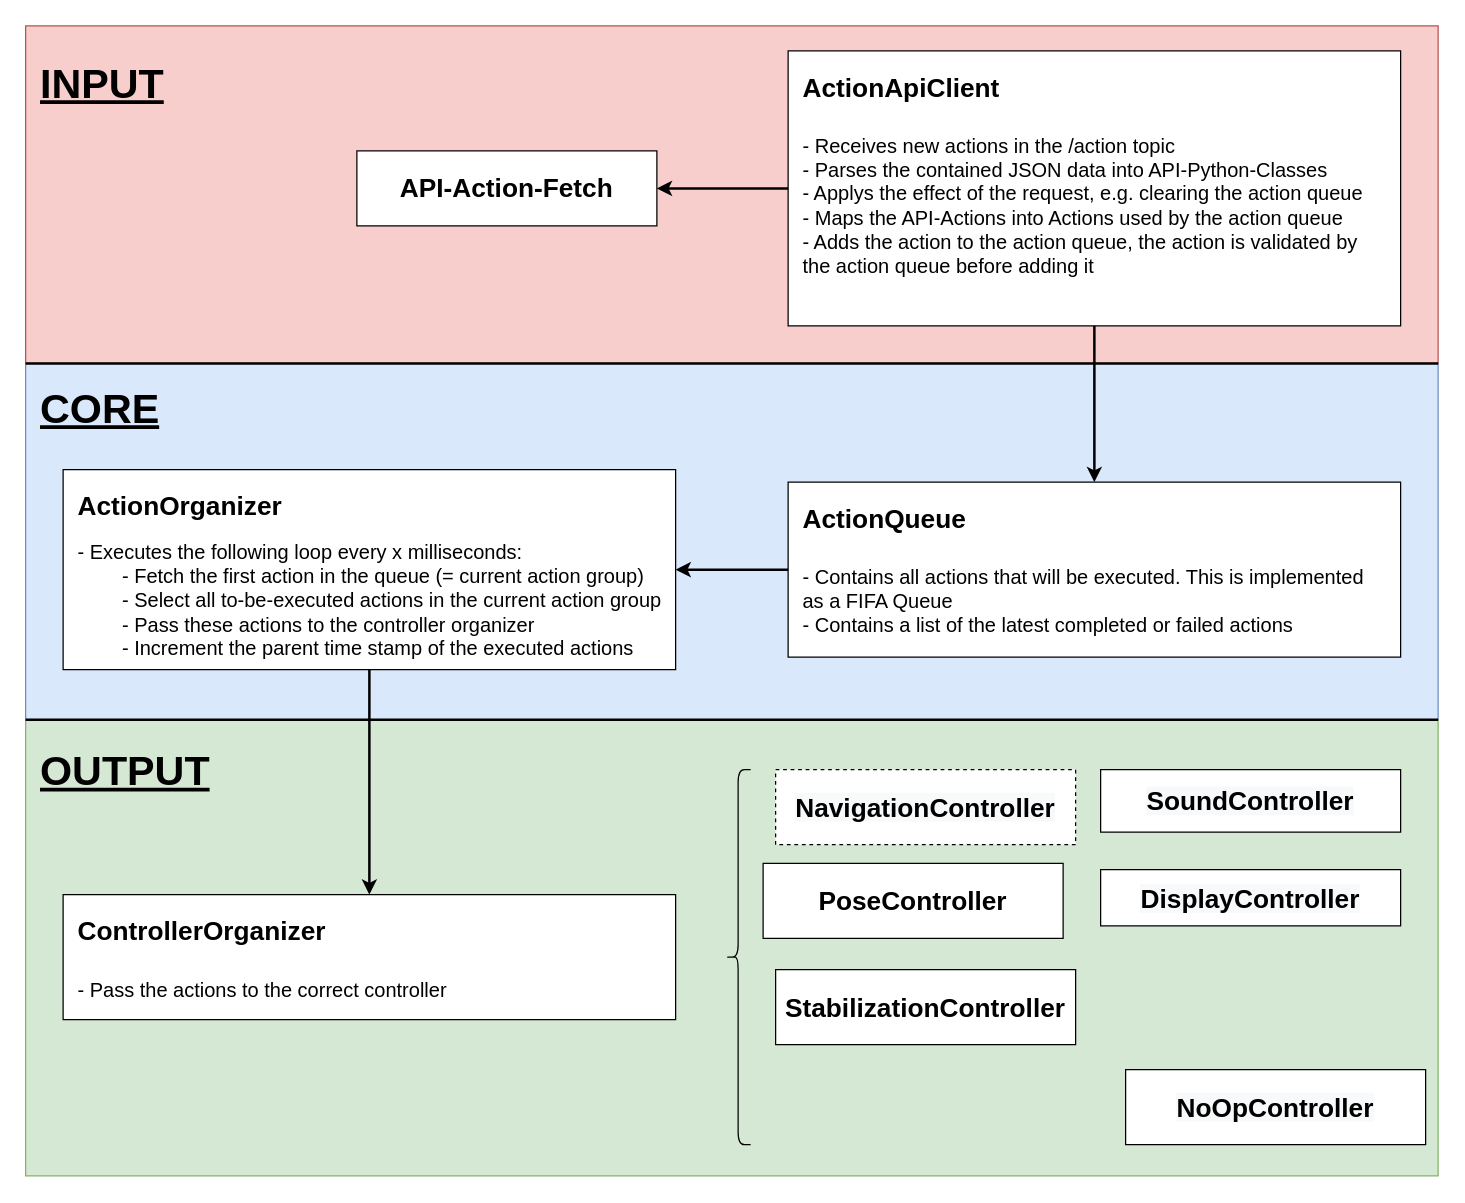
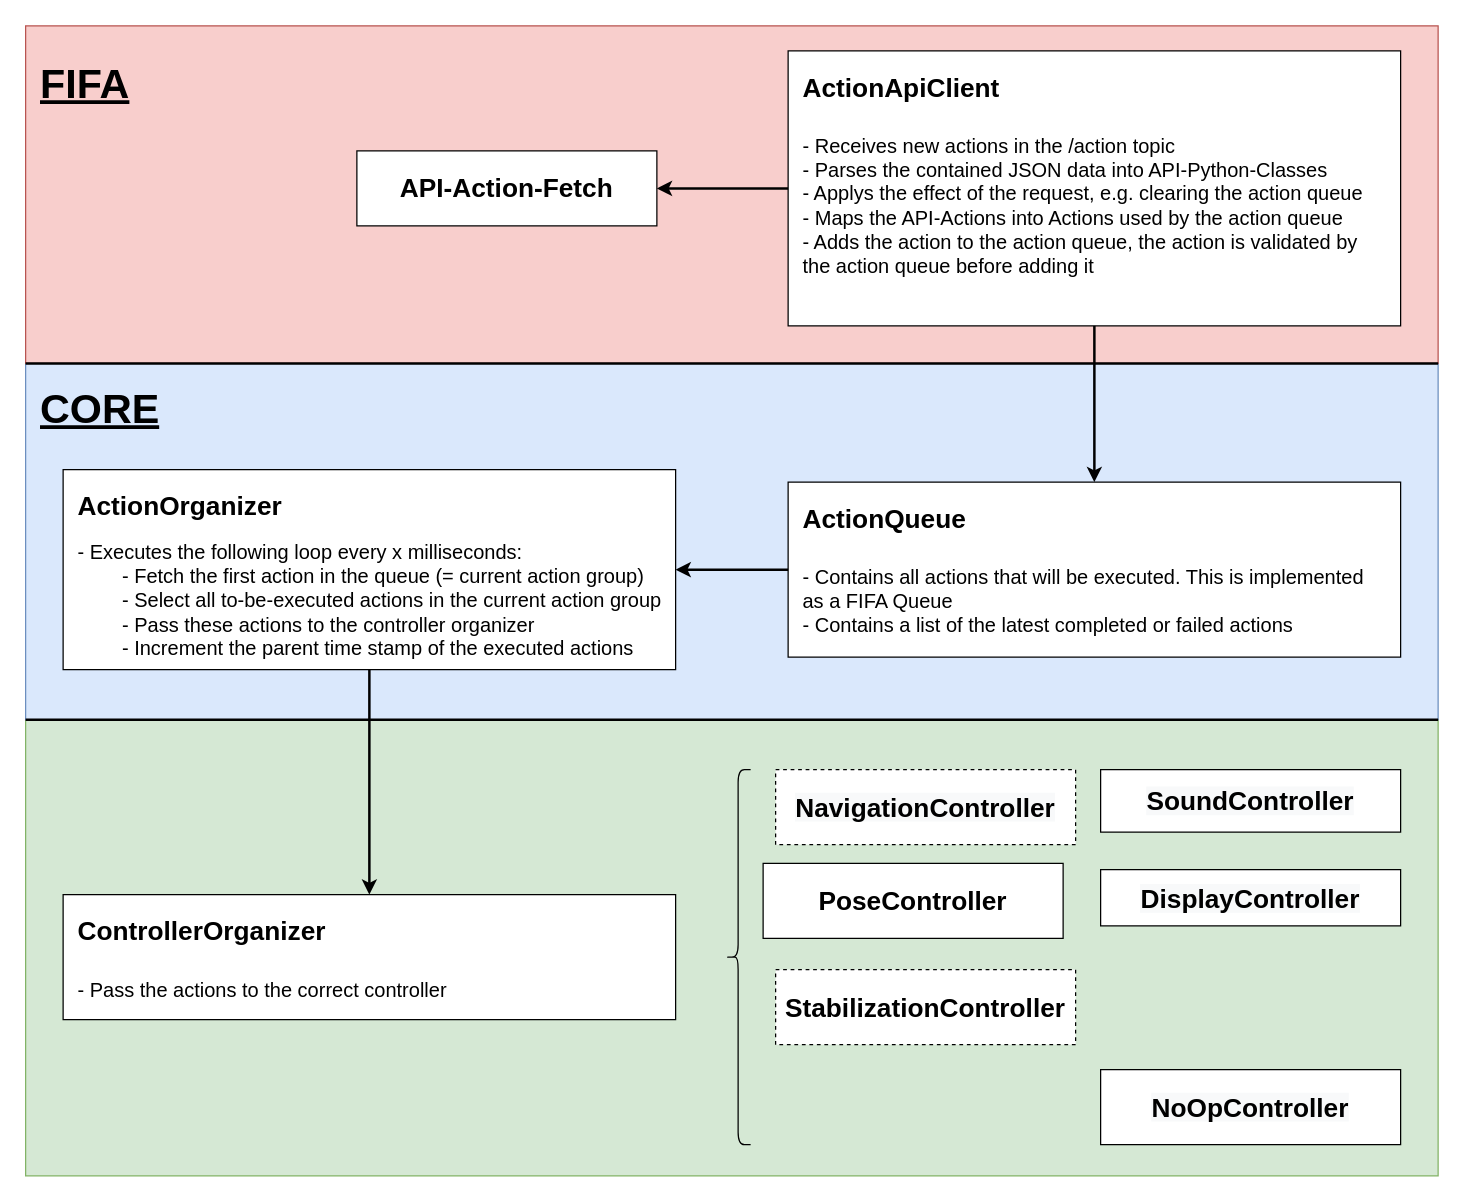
  <mxCell id="0" />
  <mxCell id="1" parent="0" />
  <mxCell id="2" value="" style="rounded=0;whiteSpace=wrap;html=1;fontSize=26;fillColor=#d5e8d4;strokeColor=#82b366;" parent="1" vertex="1"><mxGeometry x="20" y="575" width="1130" height="365" as="geometry" /></mxCell>
  <mxCell id="3" value="" style="rounded=0;whiteSpace=wrap;html=1;fontSize=26;fillColor=#dae8fc;strokeColor=#6c8ebf;" parent="1" vertex="1"><mxGeometry x="20" y="290" width="1130" height="285" as="geometry" /></mxCell>
  <mxCell id="4" value="" style="rounded=0;whiteSpace=wrap;html=1;fontSize=26;fillColor=#f8cecc;strokeColor=#b85450;" parent="1" vertex="1"><mxGeometry x="20" y="20" width="1130" height="270" as="geometry" /></mxCell>
  <mxCell id="5" value="" style="rounded=0;whiteSpace=wrap;html=1;" parent="1" vertex="1"><mxGeometry x="630" y="40" width="490" height="220" as="geometry" /></mxCell>
  <mxCell id="6" value="ActionApiClient" style="text;html=1;strokeColor=none;fillColor=none;align=left;verticalAlign=top;whiteSpace=wrap;rounded=0;fontSize=21;fontStyle=1" parent="1" vertex="1"><mxGeometry x="640" y="50" width="240" height="70" as="geometry" /></mxCell>
  <mxCell id="7" value="&lt;span style=&quot;font-size: 16px&quot;&gt;- Receives new actions in the /action topic&lt;/span&gt;&lt;br style=&quot;font-size: 16px&quot;&gt;&lt;span style=&quot;font-size: 16px&quot;&gt;- Parses the contained JSON data into API-Python-Classes&lt;/span&gt;&lt;br style=&quot;font-size: 16px&quot;&gt;&lt;span style=&quot;font-size: 16px&quot;&gt;- Applys the effect of the request, e.g. clearing the action queue&lt;/span&gt;&lt;br style=&quot;font-size: 16px&quot;&gt;&lt;span style=&quot;font-size: 16px&quot;&gt;- Maps the API-Actions into Actions used by the action queue&lt;/span&gt;&lt;br style=&quot;font-size: 16px&quot;&gt;&lt;span style=&quot;font-size: 16px&quot;&gt;- Adds the action to the action queue, the action is validated by the&amp;nbsp;&lt;/span&gt;&lt;span style=&quot;font-size: 16px&quot;&gt;action queue before adding it&lt;/span&gt;" style="text;html=1;strokeColor=none;fillColor=none;align=left;verticalAlign=top;whiteSpace=wrap;rounded=0;fontSize=16;horizontal=1;" parent="1" vertex="1"><mxGeometry x="640" y="100" width="470" height="150" as="geometry" /></mxCell>
  <mxCell id="8" value="" style="rounded=0;whiteSpace=wrap;html=1;fontSize=16;" parent="1" vertex="1"><mxGeometry x="285" y="120" width="240" height="60" as="geometry" /></mxCell>
  <mxCell id="9" value="API-Action-Fetch" style="text;html=1;strokeColor=none;fillColor=none;align=center;verticalAlign=top;whiteSpace=wrap;rounded=0;fontSize=21;fontStyle=1" parent="1" vertex="1"><mxGeometry x="295" y="130" width="220" height="40" as="geometry" /></mxCell>
  <mxCell id="10" value="" style="endArrow=classic;html=1;rounded=0;fontSize=16;strokeWidth=2;" parent="1" source="5" target="8" edge="1"><mxGeometry width="50" height="50" relative="1" as="geometry"><mxPoint x="420" y="710" as="sourcePoint" /><mxPoint x="470" y="660" as="targetPoint" /></mxGeometry></mxCell>
  <mxCell id="11" value="" style="rounded=0;whiteSpace=wrap;html=1;" parent="1" vertex="1"><mxGeometry x="630" y="385" width="490" height="140" as="geometry" /></mxCell>
  <mxCell id="12" value="ActionQueue" style="text;html=1;strokeColor=none;fillColor=none;align=left;verticalAlign=top;whiteSpace=wrap;rounded=0;fontSize=21;fontStyle=1" parent="1" vertex="1"><mxGeometry x="640" y="395" width="240" height="70" as="geometry" /></mxCell>
  <mxCell id="13" value="- Contains all actions that will be executed. This is implemented as a FIFA Queue&lt;br&gt;- Contains a list of the latest completed or failed actions" style="text;html=1;strokeColor=none;fillColor=none;align=left;verticalAlign=top;whiteSpace=wrap;rounded=0;fontSize=16;horizontal=1;" parent="1" vertex="1"><mxGeometry x="640" y="445" width="470" height="70" as="geometry" /></mxCell>
  <mxCell id="14" value="" style="endArrow=classic;html=1;rounded=0;fontSize=16;strokeWidth=2;" parent="1" source="5" target="11" edge="1"><mxGeometry width="50" height="50" relative="1" as="geometry"><mxPoint x="790.789" y="320" as="sourcePoint" /><mxPoint x="215" y="575" as="targetPoint" /></mxGeometry></mxCell>
  <mxCell id="15" style="edgeStyle=orthogonalEdgeStyle;rounded=0;orthogonalLoop=1;jettySize=auto;html=1;fontSize=16;strokeWidth=2;" parent="1" source="11" target="16" edge="1"><mxGeometry relative="1" as="geometry" /></mxCell>
  <mxCell id="16" value="" style="rounded=0;whiteSpace=wrap;html=1;" parent="1" vertex="1"><mxGeometry x="50" y="375" width="490" height="160" as="geometry" /></mxCell>
  <mxCell id="17" value="ActionOrganizer" style="text;html=1;strokeColor=none;fillColor=none;align=left;verticalAlign=top;whiteSpace=wrap;rounded=0;fontSize=21;fontStyle=1" parent="1" vertex="1"><mxGeometry x="60" y="385" width="240" height="70" as="geometry" /></mxCell>
  <mxCell id="18" value="&lt;span style=&quot;font-size: 16px&quot;&gt;- Executes the following loop every x milliseconds:&lt;br&gt;&lt;span style=&quot;white-space: pre&quot;&gt;&#09;&lt;/span&gt;- Fetch the first action in the queue (= current action group)&lt;br&gt;&lt;span style=&quot;white-space: pre&quot;&gt;&#09;&lt;/span&gt;- Select all to-be-executed actions in the current action group&lt;br&gt;&lt;span style=&quot;white-space: pre&quot;&gt;&#09;&lt;/span&gt;- Pass these actions to the controller organizer&lt;br&gt;&lt;span style=&quot;white-space: pre&quot;&gt;&#09;&lt;/span&gt;- Increment the parent time stamp of the executed actions&lt;br&gt;&lt;/span&gt;" style="text;html=1;strokeColor=none;fillColor=none;align=left;verticalAlign=top;whiteSpace=wrap;rounded=0;fontSize=16;horizontal=1;" parent="1" vertex="1"><mxGeometry x="60" y="425" width="470" height="110" as="geometry" /></mxCell>
  <mxCell id="19" style="edgeStyle=orthogonalEdgeStyle;rounded=0;orthogonalLoop=1;jettySize=auto;html=1;fontSize=16;strokeWidth=2;" parent="1" source="16" target="20" edge="1"><mxGeometry relative="1" as="geometry"><mxPoint x="295" y="535" as="sourcePoint" /></mxGeometry></mxCell>
  <mxCell id="20" value="" style="rounded=0;whiteSpace=wrap;html=1;" parent="1" vertex="1"><mxGeometry x="50" y="715" width="490" height="100" as="geometry" /></mxCell>
  <mxCell id="21" value="ControllerOrganizer" style="text;html=1;strokeColor=none;fillColor=none;align=left;verticalAlign=top;whiteSpace=wrap;rounded=0;fontSize=21;fontStyle=1" parent="1" vertex="1"><mxGeometry x="60" y="725" width="240" height="70" as="geometry" /></mxCell>
  <mxCell id="22" value="&lt;span style=&quot;font-size: 16px&quot;&gt;- Pass the actions to the correct controller&lt;br&gt;&lt;/span&gt;" style="text;html=1;strokeColor=none;fillColor=none;align=left;verticalAlign=top;whiteSpace=wrap;rounded=0;fontSize=16;horizontal=1;" parent="1" vertex="1"><mxGeometry x="60" y="775" width="470" height="30" as="geometry" /></mxCell>
  <mxCell id="23" value="&#10;&#10;&lt;span style=&quot;color: rgb(0, 0, 0); font-family: helvetica; font-size: 21px; font-style: normal; font-weight: 700; letter-spacing: normal; text-align: center; text-indent: 0px; text-transform: none; word-spacing: 0px; background-color: rgb(248, 249, 250); display: inline; float: none;&quot;&gt;NavigationController&lt;/span&gt;&#10;&#10;" style="rounded=0;whiteSpace=wrap;html=1;fontSize=16;dashed=1;" parent="1" vertex="1"><mxGeometry x="620" y="615" width="240" height="60" as="geometry" /></mxCell>
  <mxCell id="24" value="&lt;span style=&quot;font-size: 21px ; font-weight: 700&quot;&gt;PoseController&lt;/span&gt;" style="rounded=0;whiteSpace=wrap;html=1;fontSize=16;" parent="1" vertex="1"><mxGeometry x="610" y="690" width="240" height="60" as="geometry" /></mxCell>
  <mxCell id="25" value="&#10;&#10;&lt;span style=&quot;color: rgb(0, 0, 0); font-family: helvetica; font-size: 21px; font-style: normal; font-weight: 700; letter-spacing: normal; text-align: center; text-indent: 0px; text-transform: none; word-spacing: 0px; background-color: rgb(248, 249, 250); display: inline; float: none;&quot;&gt;SoundController&lt;/span&gt;&#10;&#10;" style="rounded=0;whiteSpace=wrap;html=1;fontSize=16;" parent="1" vertex="1"><mxGeometry x="880" y="615" width="240" height="50" as="geometry" /></mxCell>
  <mxCell id="26" value="&#10;&#10;&lt;span style=&quot;color: rgb(0, 0, 0); font-family: helvetica; font-size: 21px; font-style: normal; font-weight: 700; letter-spacing: normal; text-align: center; text-indent: 0px; text-transform: none; word-spacing: 0px; background-color: rgb(248, 249, 250); display: inline; float: none;&quot;&gt;DisplayController&lt;/span&gt;&#10;&#10;" style="rounded=0;whiteSpace=wrap;html=1;fontSize=16;" parent="1" vertex="1"><mxGeometry x="880" y="695" width="240" height="45" as="geometry" /></mxCell>
- <mxCell id="27" value="&#10;&#10;&lt;span style=&quot;color: rgb(0, 0, 0); font-family: helvetica; font-size: 21px; font-style: normal; font-weight: 700; letter-spacing: normal; text-align: center; text-indent: 0px; text-transform: none; word-spacing: 0px; background-color: rgb(248, 249, 250); display: inline; float: none;&quot;&gt;NoOpController&lt;/span&gt;&#10;&#10;" style="rounded=0;whiteSpace=wrap;html=1;fontSize=16;" parent="1" vertex="1"><mxGeometry x="900" y="855" width="240" height="60" as="geometry" /></mxCell>
- <mxCell id="28" value="&lt;span style=&quot;font-size: 21px ; font-weight: 700&quot;&gt;StabilizationController&lt;/span&gt;" style="rounded=0;whiteSpace=wrap;html=1;fontSize=16;" parent="1" vertex="1"><mxGeometry x="620" y="775" width="240" height="60" as="geometry" /></mxCell>
+ <mxCell id="27" value="&#10;&#10;&lt;span style=&quot;color: rgb(0, 0, 0); font-family: helvetica; font-size: 21px; font-style: normal; font-weight: 700; letter-spacing: normal; text-align: center; text-indent: 0px; text-transform: none; word-spacing: 0px; background-color: rgb(248, 249, 250); display: inline; float: none;&quot;&gt;NoOpController&lt;/span&gt;&#10;&#10;" style="rounded=0;whiteSpace=wrap;html=1;fontSize=16;" parent="1" vertex="1"><mxGeometry x="880" y="855" width="240" height="60" as="geometry" /></mxCell>
+ <mxCell id="28" value="&lt;span style=&quot;font-size: 21px ; font-weight: 700&quot;&gt;StabilizationController&lt;/span&gt;" style="rounded=0;whiteSpace=wrap;html=1;fontSize=16;dashed=1;" parent="1" vertex="1"><mxGeometry x="620" y="775" width="240" height="60" as="geometry" /></mxCell>
  <mxCell id="29" value="" style="shape=curlyBracket;whiteSpace=wrap;html=1;rounded=1;fontSize=16;" parent="1" vertex="1"><mxGeometry x="580" y="615" width="20" height="300" as="geometry" /></mxCell>
  <mxCell id="30" value="" style="endArrow=none;html=1;rounded=0;fontSize=16;strokeWidth=2;" parent="1" edge="1"><mxGeometry width="50" height="50" relative="1" as="geometry"><mxPoint x="20" y="575" as="sourcePoint" /><mxPoint x="1150" y="575" as="targetPoint" /></mxGeometry></mxCell>
  <mxCell id="31" value="" style="endArrow=none;html=1;rounded=0;fontSize=16;strokeWidth=2;" parent="1" edge="1"><mxGeometry width="50" height="50" relative="1" as="geometry"><mxPoint x="20" y="290" as="sourcePoint" /><mxPoint x="1150" y="290" as="targetPoint" /></mxGeometry></mxCell>
  <mxCell id="32" value="CORE" style="text;html=1;strokeColor=none;fillColor=none;align=left;verticalAlign=top;whiteSpace=wrap;rounded=0;fontSize=33;fontStyle=5;fontColor=#000000;" parent="1" vertex="1"><mxGeometry x="30" y="300" width="180" height="40" as="geometry" /></mxCell>
- <mxCell id="33" value="INPUT" style="text;html=1;strokeColor=none;fillColor=none;align=left;verticalAlign=top;whiteSpace=wrap;rounded=0;fontSize=33;fontStyle=5;fontColor=#000000;" parent="1" vertex="1"><mxGeometry x="30" y="40" width="180" height="40" as="geometry" /></mxCell>
- <mxCell id="34" value="OUTPUT" style="text;html=1;strokeColor=none;fillColor=none;align=left;verticalAlign=top;whiteSpace=wrap;rounded=0;fontSize=33;fontStyle=5;fontColor=#000000;" parent="1" vertex="1"><mxGeometry x="30" y="590" width="180" height="40" as="geometry" /></mxCell>
+ <mxCell id="33" value="FIFA" style="text;html=1;strokeColor=none;fillColor=none;align=left;verticalAlign=top;whiteSpace=wrap;rounded=0;fontSize=33;fontStyle=5;fontColor=#000000;" parent="1" vertex="1"><mxGeometry x="30" y="40" width="180" height="40" as="geometry" /></mxCell>
